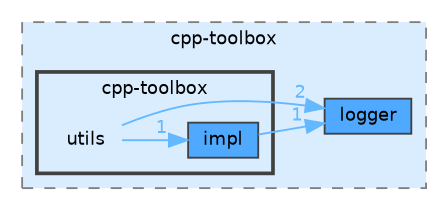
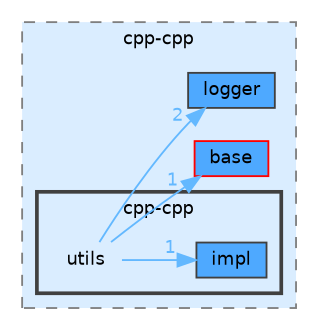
  digraph {
    compound=true
    rankdir=LR
    node [fontname=Helvetica fontsize=10 shape=box color=grey25 fillcolor="#4ea9ff" style=filled]
    edge [color=steelblue1 fontcolor=steelblue1 fontname=Helvetica fontsize=10 headlabel=1 labeldistance=1.5 labelfontname=Helvetica labelfontsize=10]
    n1 [height=0.2 label=utils shape=plaintext width=0.4 color="" fillcolor="" style=""]
    n2 [height=0.2 label=impl width=0.4]
+   n3 [color=red height=0.2 label=base width=0.4]
    n4 [height=0.2 label=logger width=0.4]
    subgraph cluster_1 {
      bgcolor="#daedff"
      fontname=Helvetica
      fontsize=10
-     label="cpp-toolbox"
+     label="cpp-cpp"
      pencolor=grey50
      style="filled,dashed"
+     n3
      n4
      subgraph cluster_2 {
        bgcolor="#daedff"
        fontname=Helvetica
        fontsize=10
        pencolor=grey25
        style="filled,bold"
        n1
        n2
      }
    }
    n1 -> n2
+   n1 -> n3
    n1 -> n4 [headlabel=2]
-   n2 -> n4
  }
